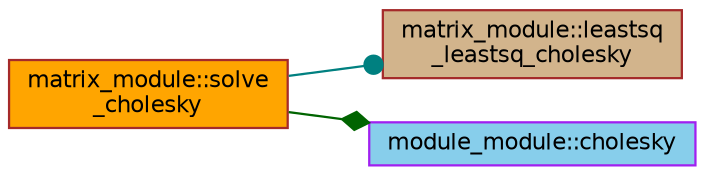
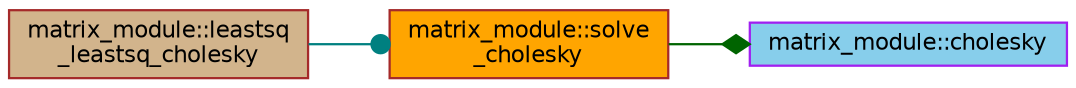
  digraph {
    rankdir=LR
    node [color=brown fontname=Helvetica fontsize=10 shape=record style=filled]
    edge [fontname=Helvetica fontsize=10 labelfontname=Helvetica labelfontsize=10 style=solid]
    n1 [fillcolor=tan fontcolor=black height=0.2 label="matrix_module::leastsq\l_leastsq_cholesky" width=0.4]
    n2 [fillcolor=orange height=0.2 label="matrix_module::solve\l_cholesky" width=0.4]
-   n3 [color=purple fillcolor=skyblue height=0.2 label="module_module::cholesky" width=0.4]
-   n2 -> n1 [arrowhead=dot color=teal]
+   n3 [color=purple fillcolor=skyblue height=0.2 label="matrix_module::cholesky" width=0.4]
+   n1 -> n2 [arrowhead=dot color=teal]
    n2 -> n3 [arrowhead=diamond color=darkgreen]
  }
